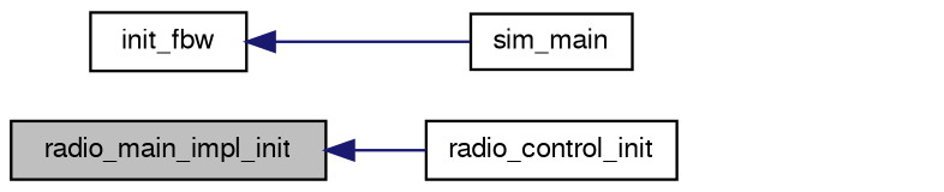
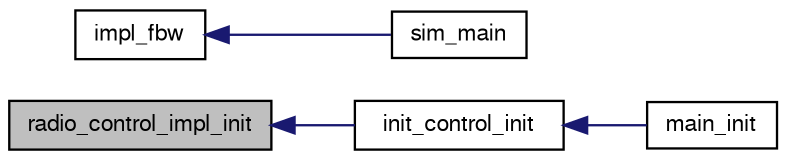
  digraph {
    rankdir=LR
    node [color=black fillcolor=white fontname=FreeSans fontsize=10 shape=record style=filled]
    edge [color=midnightblue dir=back fontname=FreeSans fontsize=10 labelfontname=FreeSans labelfontsize=10 style=solid]
-   n1 [fillcolor=grey75 fontcolor=black height=0.2 label=radio_main_impl_init width=0.4]
-   n2 [height=0.2 label=radio_control_init width=0.4]
-   n4 [height=0.2 label=init_fbw width=0.4]
+   n1 [fillcolor=grey75 fontcolor=black height=0.2 label=radio_control_impl_init width=0.4]
+   n2 [height=0.2 label=init_control_init width=0.4]
+   n3 [height=0.2 label=main_init width=0.4]
+   n4 [height=0.2 label=impl_fbw width=0.4]
    n5 [height=0.2 label=sim_main width=0.4]
    n1 -> n2
+   n2 -> n3
    n4 -> n5
  }
